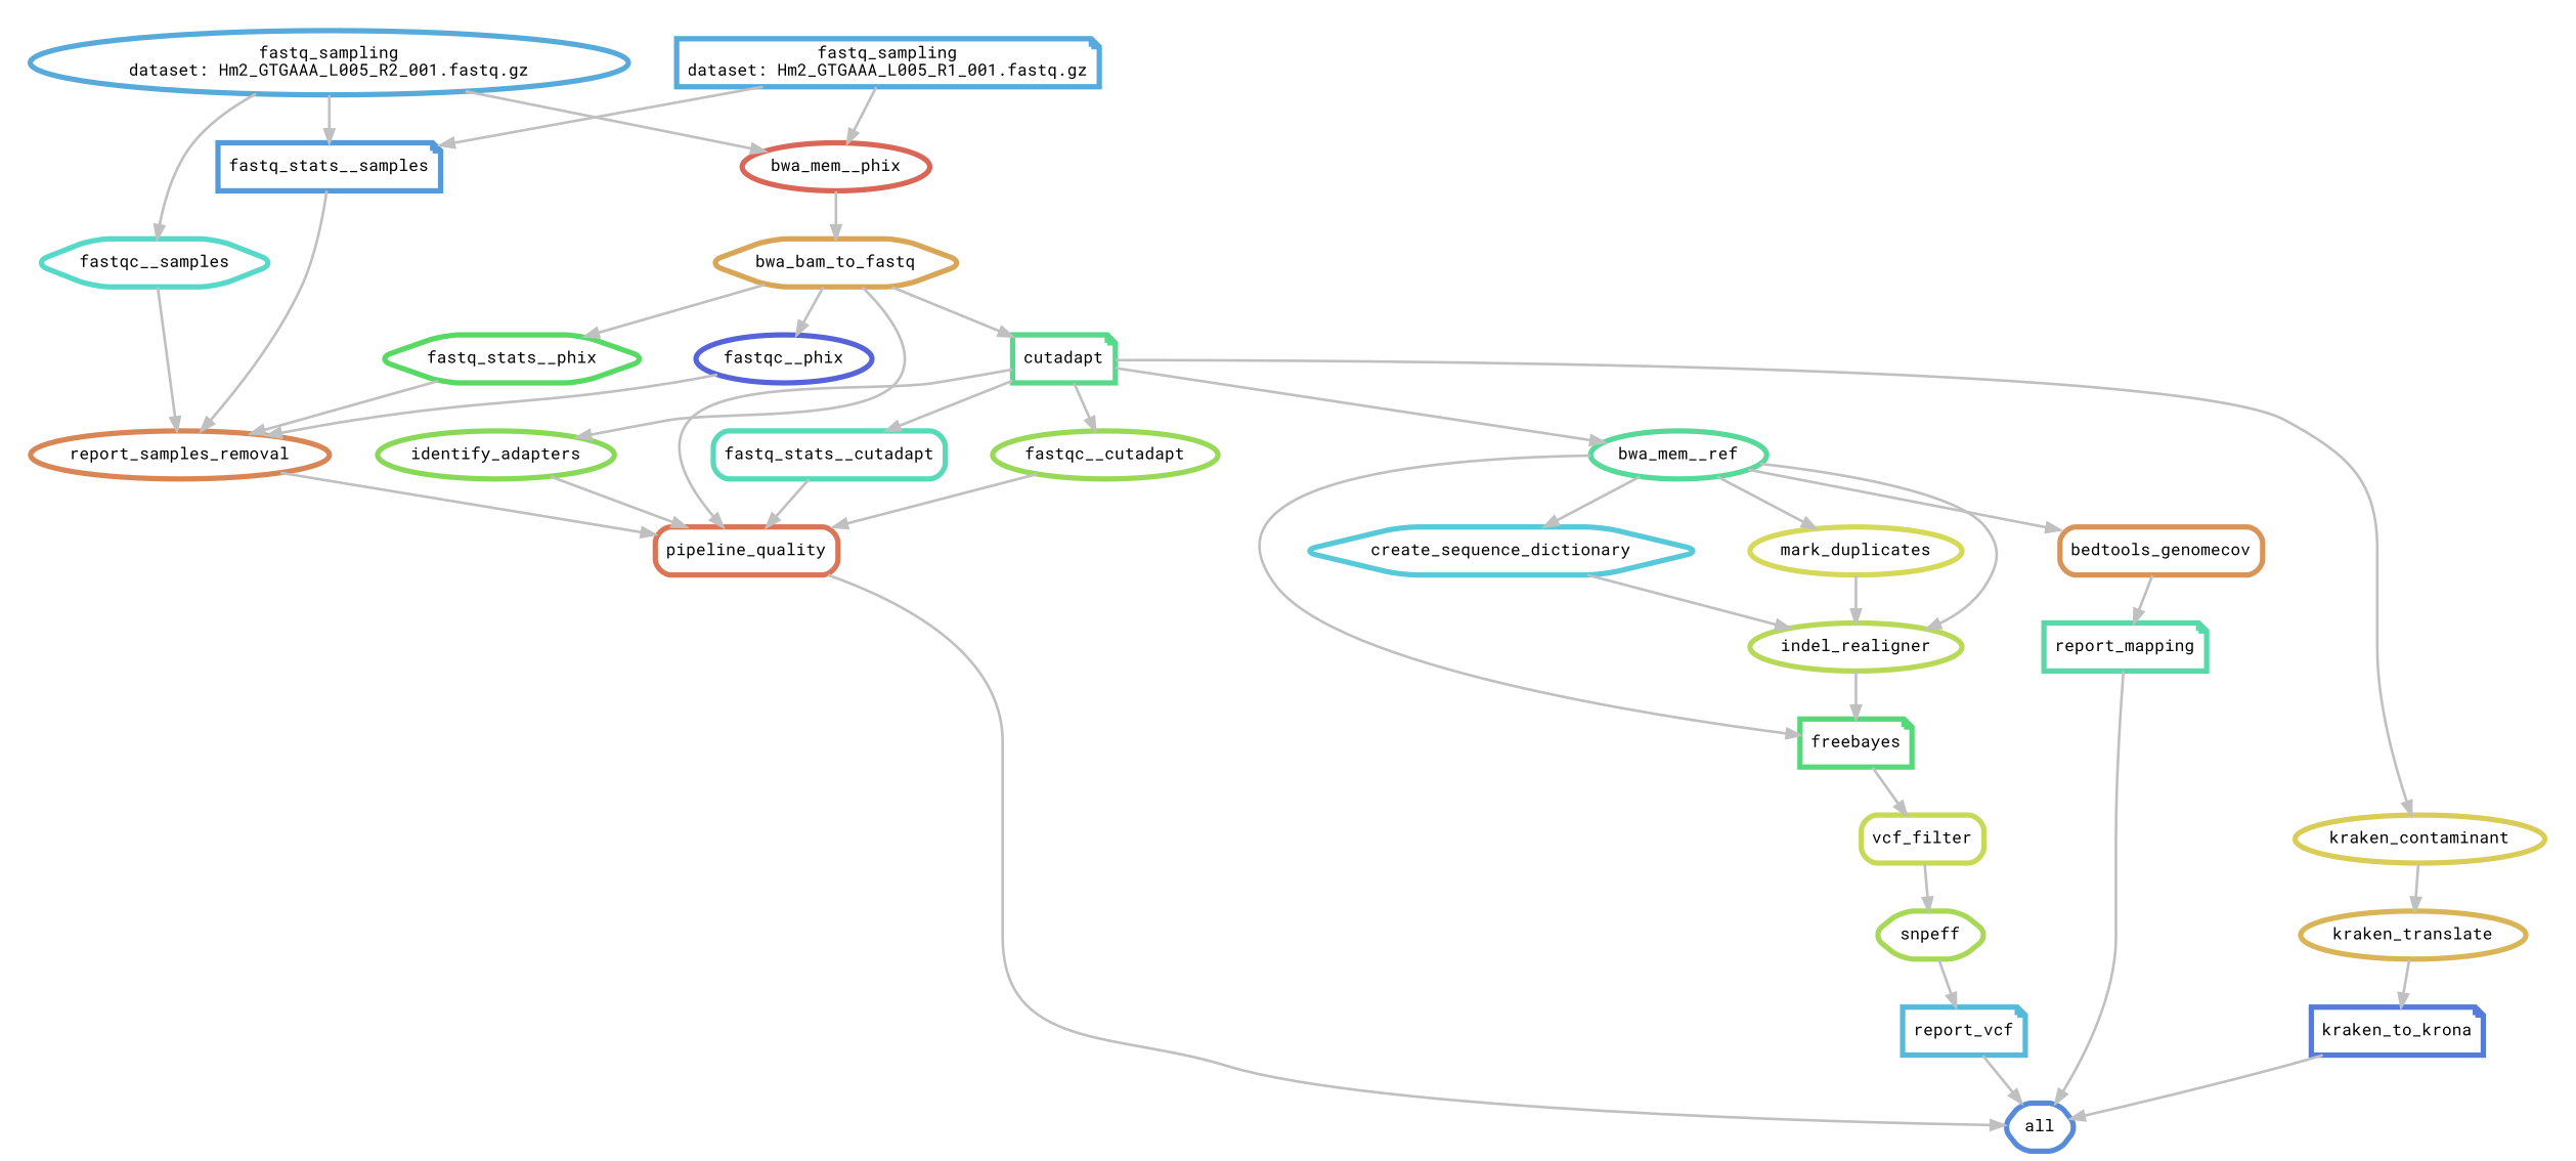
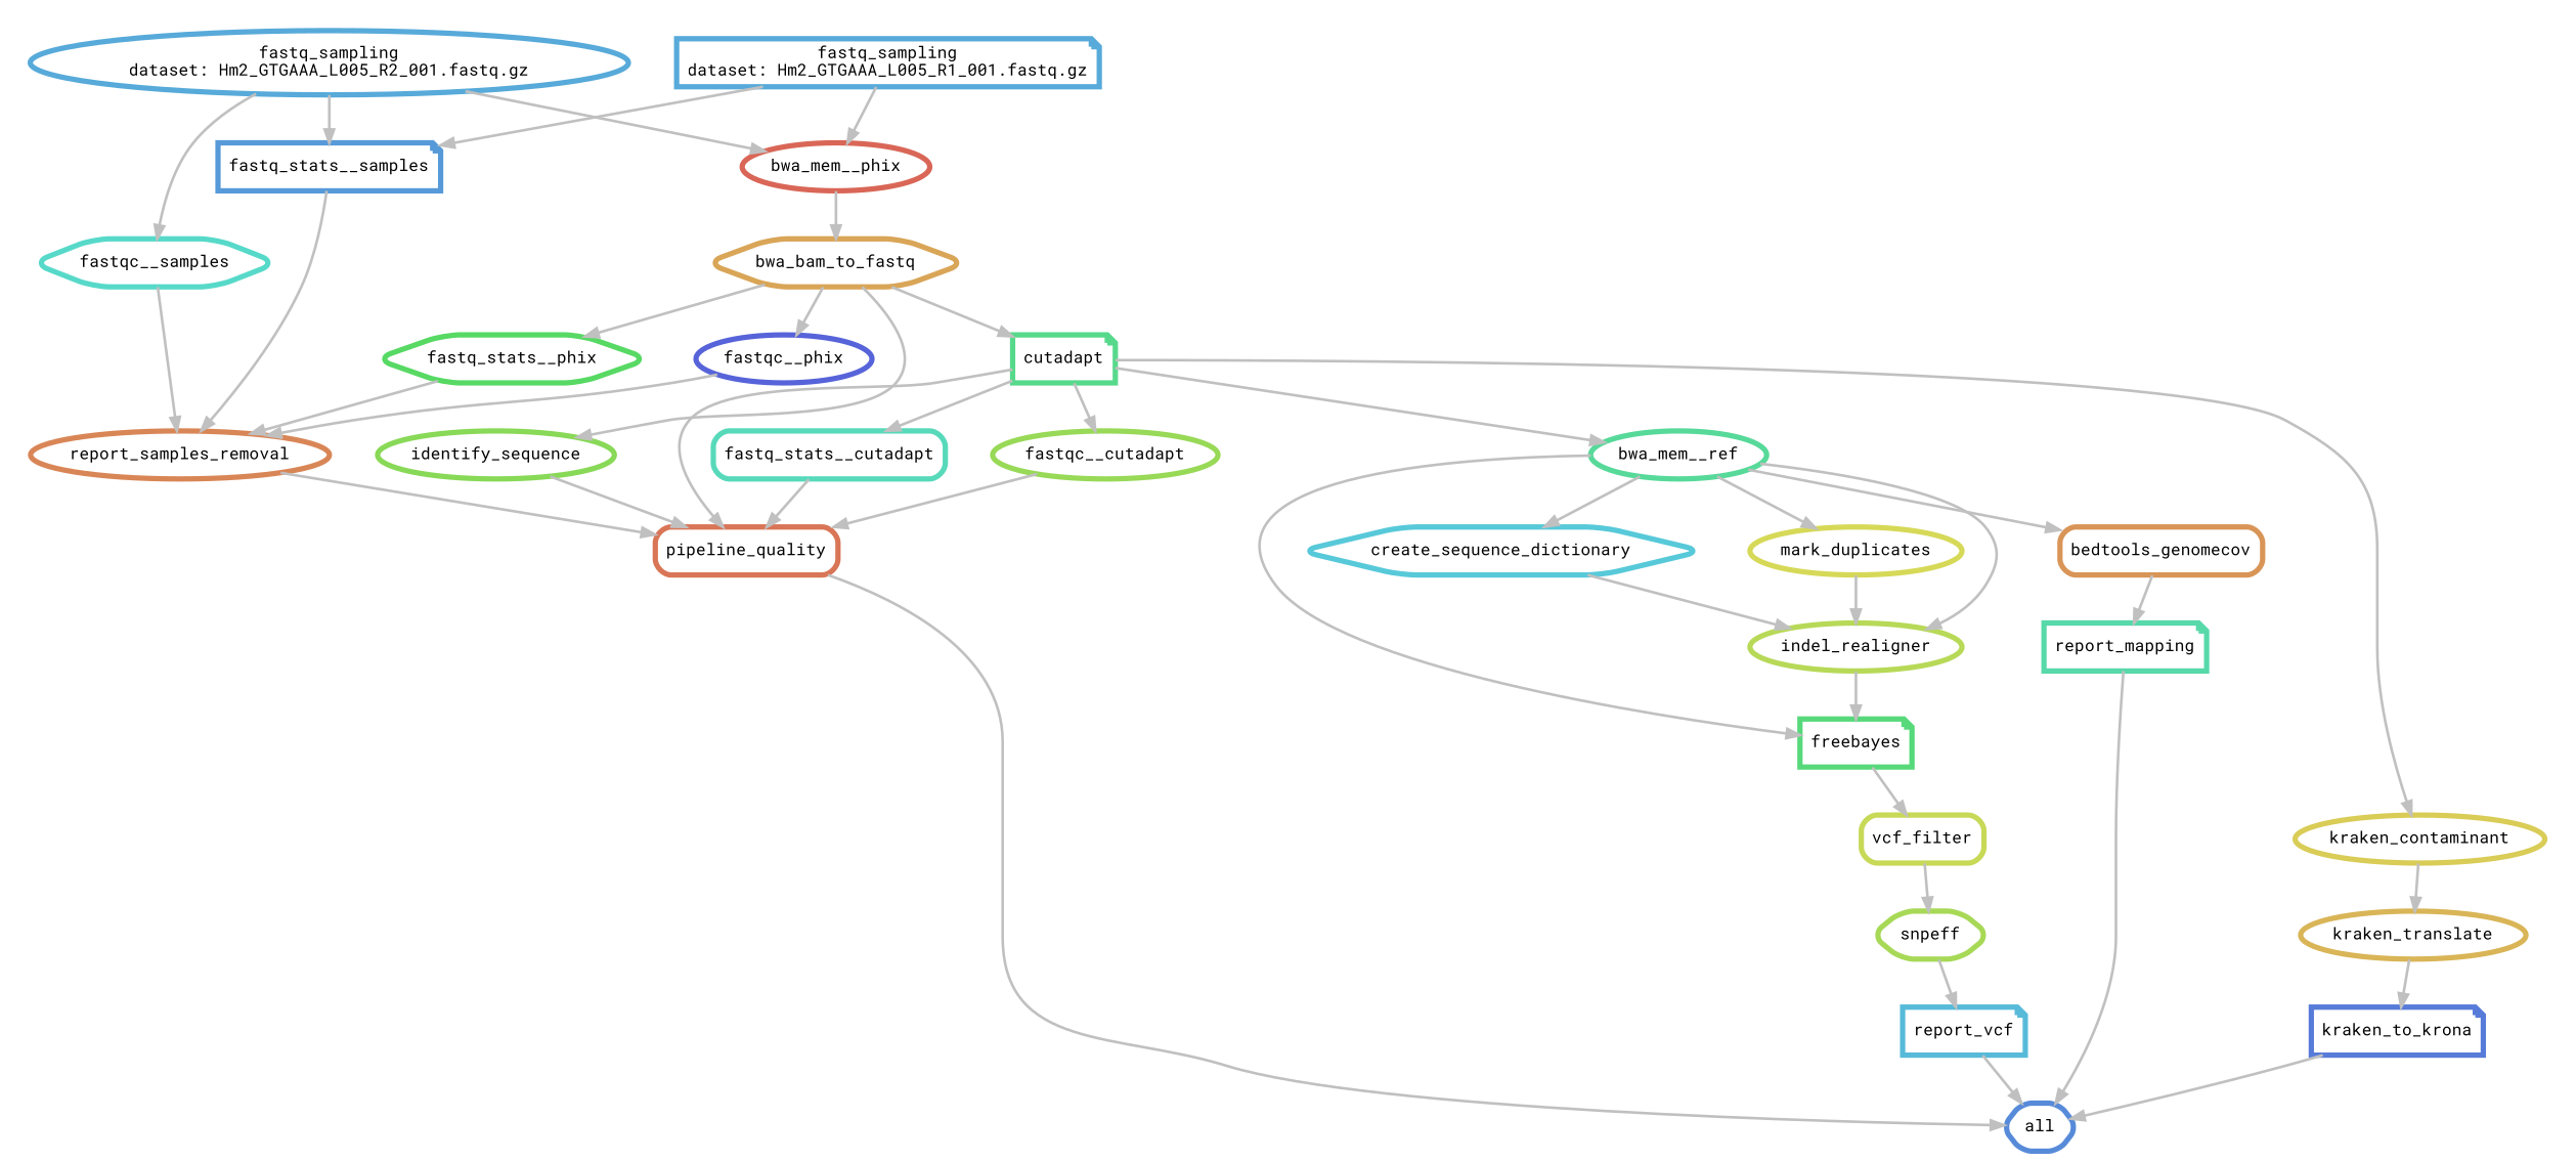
  digraph {
    bgcolor=white
    fontname="Roboto Mono"
    nodesep=0.5
    ranksep=0.5
    node [color="0.56 0.6 0.85" fontname="Roboto Mono" fontsize=12 penwidth=4 shape=ellipse style=rounded]
    edge [color=grey fontname="Roboto Mono" penwidth=2]
    n1 [label="fastq_sampling\ndataset: Hm2_GTGAAA_L005_R1_001.fastq.gz" shape=note]
    n2 [color="0.58 0.6 0.85" label=fastq_stats__samples shape=note]
    n3 [color="0.02 0.6 0.85" label=bwa_mem__phix]
    n4 [color="0.06 0.6 0.85" label=report_samples_removal]
    n5 [label="fastq_sampling\ndataset: Hm2_GTGAAA_L005_R2_001.fastq.gz"]
    n6 [color="0.40 0.6 0.85" label=cutadapt shape=note]
    n7 [color="0.46 0.6 0.85" label=fastq_stats__cutadapt shape=box]
    n8 [color="0.25 0.6 0.85" label=fastqc__cutadapt]
    n9 [color="0.04 0.6 0.85" label=pipeline_quality shape=box]
    n10 [color="0.48 0.6 0.85" label=fastqc__samples shape=hexagon]
    n11 [color="0.65 0.6 0.85" label=fastqc__phix]
    n12 [color="0.35 0.6 0.85" label=fastq_stats__phix shape=hexagon]
    n13 [color="0.10 0.6 0.85" label=bwa_bam_to_fastq shape=hexagon]
-   n14 [color="0.27 0.6 0.85" label=identify_adapters]
+   n14 [color="0.27 0.6 0.85" label=identify_sequence]
    n15 [color="0.12 0.6 0.85" label=kraken_translate]
    n16 [color="0.62 0.6 0.85" label=kraken_to_krona shape=note]
    n17 [color="0.15 0.6 0.85" label=kraken_contaminant]
    n18 [color="0.21 0.6 0.85" label=indel_realigner]
    n19 [color="0.38 0.6 0.85" label=freebayes shape=note]
    n20 [color="0.19 0.6 0.85" label=vcf_filter shape=box]
    n21 [color="0.42 0.6 0.85" label=bwa_mem__ref]
    n22 [color="0.08 0.6 0.85" label=bedtools_genomecov shape=box]
    n23 [color="0.52 0.6 0.85" label=create_sequence_dictionary shape=hexagon]
    n24 [color="0.17 0.6 0.85" label=mark_duplicates]
    n25 [color="0.44 0.6 0.85" label=report_mapping shape=note]
    n26 [color="0.23 0.6 0.85" label=snpeff shape=hexagon]
    n27 [color="0.54 0.6 0.85" label=report_vcf shape=note]
    n28 [color="0.60 0.6 0.85" label=all shape=hexagon]
    subgraph cluster_1 {
      color=white
      fontsize=30
      style="filled,rounded"
      n1
      n2
      n3
      n4
      n5
      n6
      n7
      n8
      n9
      n10
      n11
      n12
      n13
      n14
    }
    subgraph cluster_2 {
      color=white
      fontsize=30
      style="filled,rounded"
      n15
      n16
      n17
    }
    subgraph cluster_3 {
      color=white
      fontsize=30
      style="filled,rounded"
      n18
      n19
      n20
      n21
      n22
      n23
      n24
      n25
      n26
      n27
    }
    n1 -> n2
    n1 -> n3
    n2 -> n4
    n3 -> n13
    n4 -> n9
    n5 -> n2
    n5 -> n3
    n5 -> n10
    n6 -> n7
    n6 -> n8
    n6 -> n9
    n6 -> n17
    n6 -> n21
    n7 -> n9
    n8 -> n9
    n9 -> n28
    n10 -> n4
    n11 -> n4
    n12 -> n4
    n13 -> n6
    n13 -> n11
    n13 -> n12
    n13 -> n14
    n14 -> n9
    n15 -> n16
    n16 -> n28
    n17 -> n15
    n18 -> n19
    n19 -> n20
    n20 -> n26
    n21 -> n18
    n21 -> n19
    n21 -> n22
    n21 -> n23
    n21 -> n24
    n22 -> n25
    n23 -> n18
    n24 -> n18
    n25 -> n28
    n26 -> n27
    n27 -> n28
  }
